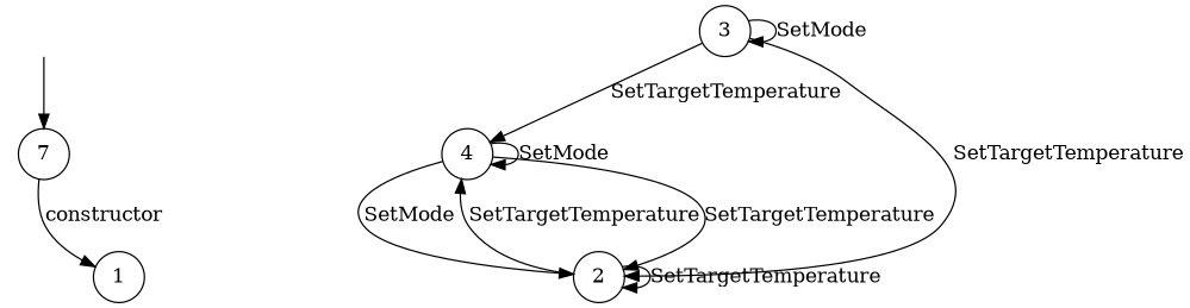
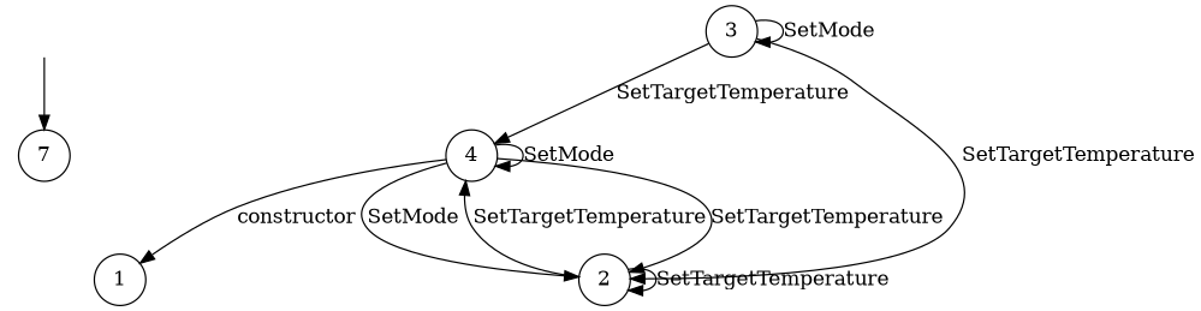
  digraph {
    rankdir=TB
    node [shape=circle]
    "" [shape=plaintext]
    n2 [label=7]
    n3 [label=1]
    n4 [label=2]
    n5 [label=4]
    n6 [label=3]
    "" -> n2
-   n2 -> n3 [label=constructor]
+   n5 -> n3 [label=constructor]
    n4 -> n4 [label=SetTargetTemperature]
    n4 -> n5 [label=SetTargetTemperature]
    n5 -> n4 [label=SetTargetTemperature]
    n5 -> n4 [label=SetMode]
    n5 -> n5 [label=SetMode]
    n6 -> n4 [label=SetTargetTemperature]
    n6 -> n5 [label=SetTargetTemperature]
    n6 -> n6 [label=SetMode]
  }
